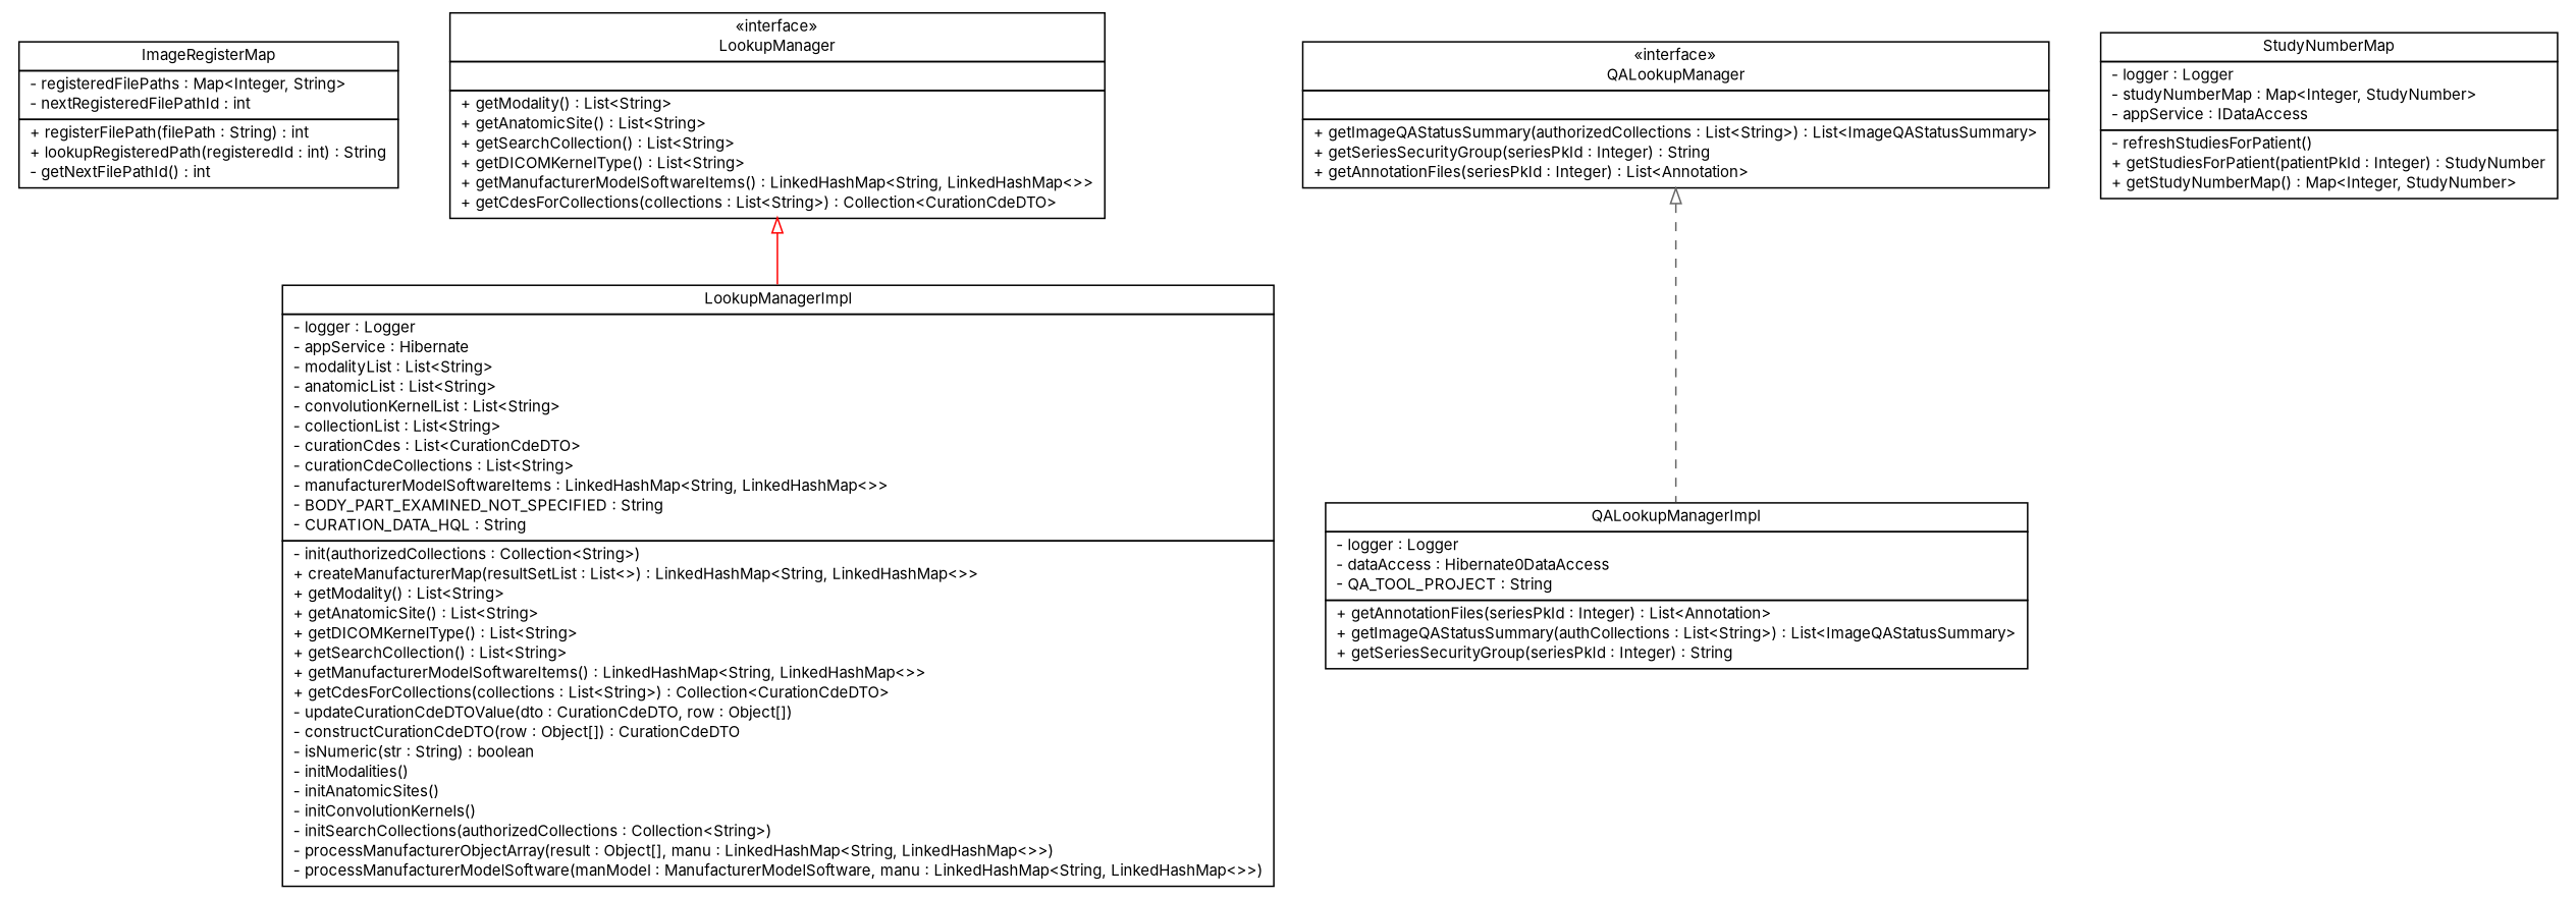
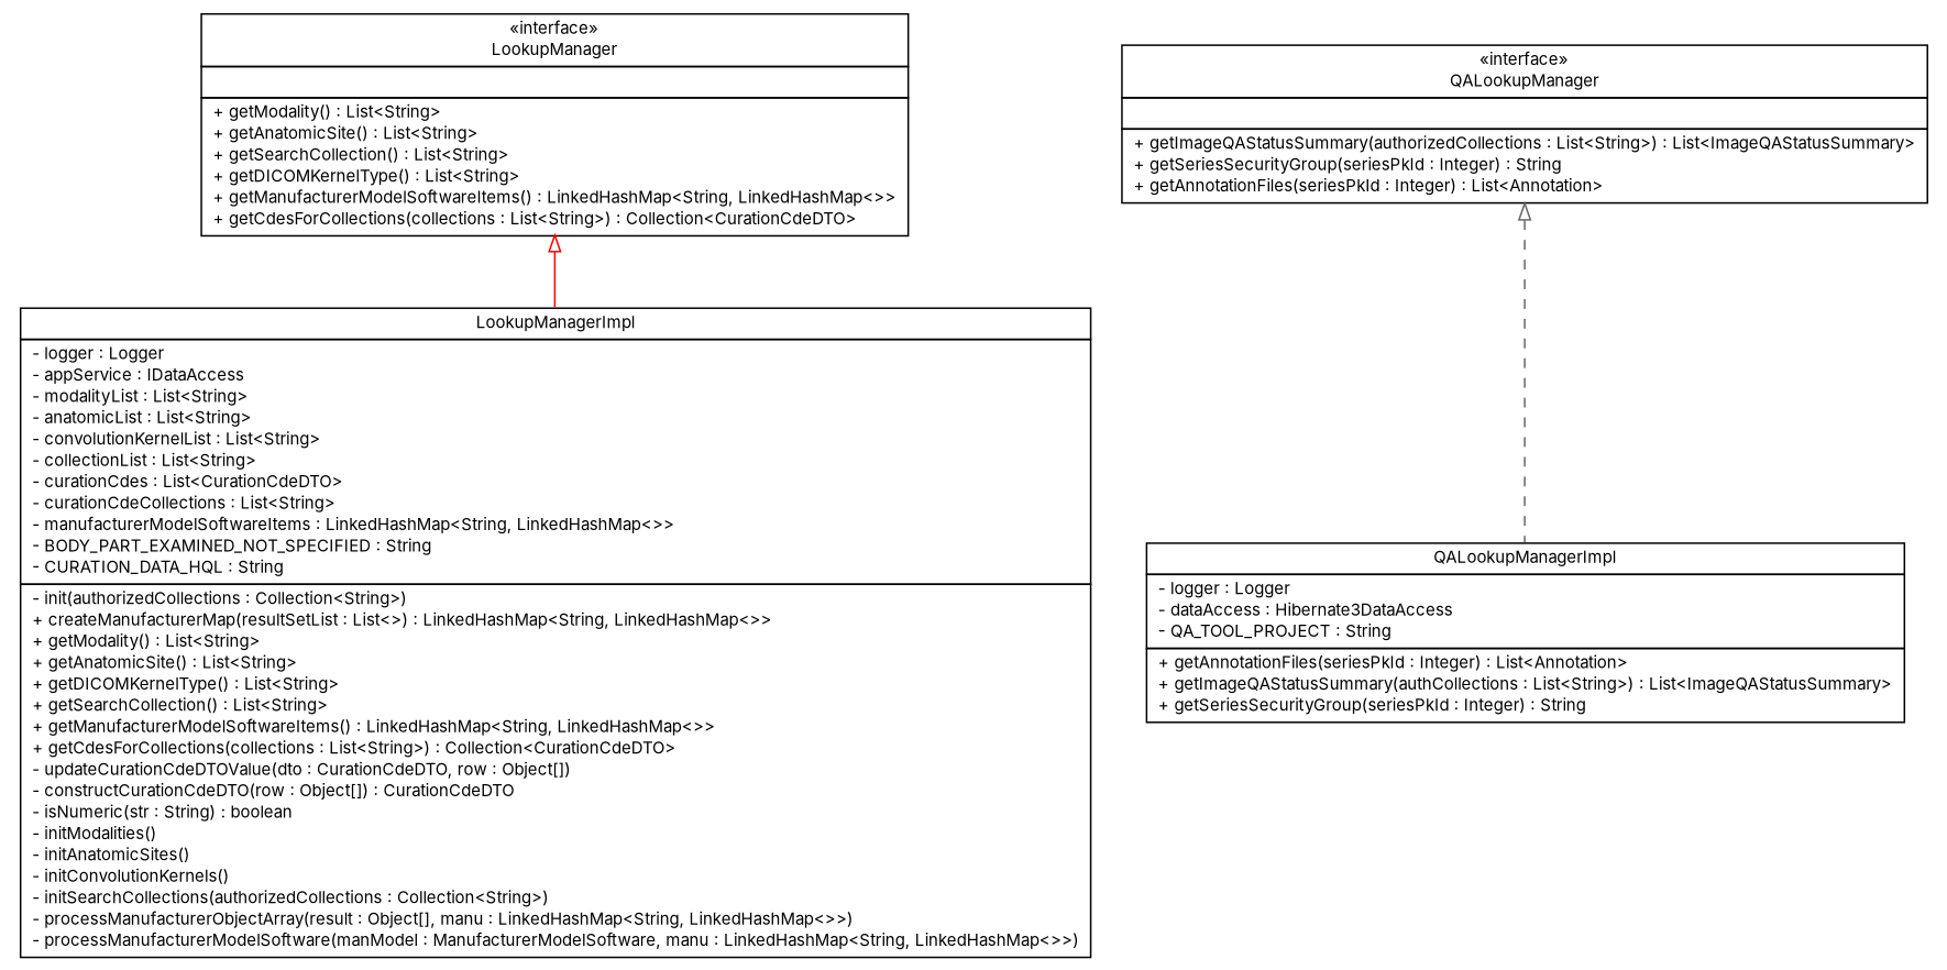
  digraph {
    fontname=Inter
    node [fontcolor=black fontname=Inter fontsize=10.0 shape=plaintext]
    edge [arrowtail=empty dir=back fontname=Inter fontsize=10 headport=p labelfontname=Helvetica labelfontsize=10 tailport=p]
-   n1 [label=<<table border="0" cellborder="1" cellspacing="0" cellpadding="2" port="p" href="./ImageRegisterMap.html"> 		<tr><td><table border="0" cellspacing="0" cellpadding="1"> 			<tr><td> ImageRegisterMap </td></tr> 		</table></td></tr> 		<tr><td><table border="0" cellspacing="0" cellpadding="1"> 			<tr><td align="left"> - registeredFilePaths : Map&lt;Integer, String&gt; </td></tr> 			<tr><td align="left"> - nextRegisteredFilePathId : int </td></tr> 		</table></td></tr> 		<tr><td><table border="0" cellspacing="0" cellpadding="1"> 			<tr><td align="left"> + registerFilePath(filePath : String) : int </td></tr> 			<tr><td align="left"> + lookupRegisteredPath(registeredId : int) : String </td></tr> 			<tr><td align="left"> - getNextFilePathId() : int </td></tr> 		</table></td></tr> 		</table>>]
    n2 [label=<<table border="0" cellborder="1" cellspacing="0" cellpadding="2" port="p" href="./LookupManager.html"> 		<tr><td><table border="0" cellspacing="0" cellpadding="1"> 			<tr><td> &laquo;interface&raquo; </td></tr> 			<tr><td> LookupManager </td></tr> 		</table></td></tr> 		<tr><td><table border="0" cellspacing="0" cellpadding="1"> 			<tr><td align="left">  </td></tr> 		</table></td></tr> 		<tr><td><table border="0" cellspacing="0" cellpadding="1"> 			<tr><td align="left"> + getModality() : List&lt;String&gt; </td></tr> 			<tr><td align="left"> + getAnatomicSite() : List&lt;String&gt; </td></tr> 			<tr><td align="left"> + getSearchCollection() : List&lt;String&gt; </td></tr> 			<tr><td align="left"> + getDICOMKernelType() : List&lt;String&gt; </td></tr> 			<tr><td align="left"> + getManufacturerModelSoftwareItems() : LinkedHashMap&lt;String, LinkedHashMap&lt;&gt;&gt; </td></tr> 			<tr><td align="left"> + getCdesForCollections(collections : List&lt;String&gt;) : Collection&lt;CurationCdeDTO&gt; </td></tr> 		</table></td></tr> 		</table>>]
-   n3 [label=<<table border="0" cellborder="1" cellspacing="0" cellpadding="2" port="p" href="./LookupManagerImpl.html"> 		<tr><td><table border="0" cellspacing="0" cellpadding="1"> 			<tr><td> LookupManagerImpl </td></tr> 		</table></td></tr> 		<tr><td><table border="0" cellspacing="0" cellpadding="1"> 			<tr><td align="left"> - logger : Logger </td></tr> 			<tr><td align="left"> - appService : Hibernate </td></tr> 			<tr><td align="left"> - modalityList : List&lt;String&gt; </td></tr> 			<tr><td align="left"> - anatomicList : List&lt;String&gt; </td></tr> 			<tr><td align="left"> - convolutionKernelList : List&lt;String&gt; </td></tr> 			<tr><td align="left"> - collectionList : List&lt;String&gt; </td></tr> 			<tr><td align="left"> - curationCdes : List&lt;CurationCdeDTO&gt; </td></tr> 			<tr><td align="left"> - curationCdeCollections : List&lt;String&gt; </td></tr> 			<tr><td align="left"> - manufacturerModelSoftwareItems : LinkedHashMap&lt;String, LinkedHashMap&lt;&gt;&gt; </td></tr> 			<tr><td align="left"> - BODY_PART_EXAMINED_NOT_SPECIFIED : String </td></tr> 			<tr><td align="left"> - CURATION_DATA_HQL : String </td></tr> 		</table></td></tr> 		<tr><td><table border="0" cellspacing="0" cellpadding="1"> 			<tr><td align="left"> - init(authorizedCollections : Collection&lt;String&gt;) </td></tr> 			<tr><td align="left"> + createManufacturerMap(resultSetList : List&lt;&gt;) : LinkedHashMap&lt;String, LinkedHashMap&lt;&gt;&gt; </td></tr> 			<tr><td align="left"> + getModality() : List&lt;String&gt; </td></tr> 			<tr><td align="left"> + getAnatomicSite() : List&lt;String&gt; </td></tr> 			<tr><td align="left"> + getDICOMKernelType() : List&lt;String&gt; </td></tr> 			<tr><td align="left"> + getSearchCollection() : List&lt;String&gt; </td></tr> 			<tr><td align="left"> + getManufacturerModelSoftwareItems() : LinkedHashMap&lt;String, LinkedHashMap&lt;&gt;&gt; </td></tr> 			<tr><td align="left"> + getCdesForCollections(collections : List&lt;String&gt;) : Collection&lt;CurationCdeDTO&gt; </td></tr> 			<tr><td align="left"> - updateCurationCdeDTOValue(dto : CurationCdeDTO, row : Object[]) </td></tr> 			<tr><td align="left"> - constructCurationCdeDTO(row : Object[]) : CurationCdeDTO </td></tr> 			<tr><td align="left"> - isNumeric(str : String) : boolean </td></tr> 			<tr><td align="left"> - initModalities() </td></tr> 			<tr><td align="left"> - initAnatomicSites() </td></tr> 			<tr><td align="left"> - initConvolutionKernels() </td></tr> 			<tr><td align="left"> - initSearchCollections(authorizedCollections : Collection&lt;String&gt;) </td></tr> 			<tr><td align="left"> - processManufacturerObjectArray(result : Object[], manu : LinkedHashMap&lt;String, LinkedHashMap&lt;&gt;&gt;) </td></tr> 			<tr><td align="left"> - processManufacturerModelSoftware(manModel : ManufacturerModelSoftware, manu : LinkedHashMap&lt;String, LinkedHashMap&lt;&gt;&gt;) </td></tr> 		</table></td></tr> 		</table>>]
+   n3 [label=<<table border="0" cellborder="1" cellspacing="0" cellpadding="2" port="p" href="./LookupManagerImpl.html"> 		<tr><td><table border="0" cellspacing="0" cellpadding="1"> 			<tr><td> LookupManagerImpl </td></tr> 		</table></td></tr> 		<tr><td><table border="0" cellspacing="0" cellpadding="1"> 			<tr><td align="left"> - logger : Logger </td></tr> 			<tr><td align="left"> - appService : IDataAccess </td></tr> 			<tr><td align="left"> - modalityList : List&lt;String&gt; </td></tr> 			<tr><td align="left"> - anatomicList : List&lt;String&gt; </td></tr> 			<tr><td align="left"> - convolutionKernelList : List&lt;String&gt; </td></tr> 			<tr><td align="left"> - collectionList : List&lt;String&gt; </td></tr> 			<tr><td align="left"> - curationCdes : List&lt;CurationCdeDTO&gt; </td></tr> 			<tr><td align="left"> - curationCdeCollections : List&lt;String&gt; </td></tr> 			<tr><td align="left"> - manufacturerModelSoftwareItems : LinkedHashMap&lt;String, LinkedHashMap&lt;&gt;&gt; </td></tr> 			<tr><td align="left"> - BODY_PART_EXAMINED_NOT_SPECIFIED : String </td></tr> 			<tr><td align="left"> - CURATION_DATA_HQL : String </td></tr> 		</table></td></tr> 		<tr><td><table border="0" cellspacing="0" cellpadding="1"> 			<tr><td align="left"> - init(authorizedCollections : Collection&lt;String&gt;) </td></tr> 			<tr><td align="left"> + createManufacturerMap(resultSetList : List&lt;&gt;) : LinkedHashMap&lt;String, LinkedHashMap&lt;&gt;&gt; </td></tr> 			<tr><td align="left"> + getModality() : List&lt;String&gt; </td></tr> 			<tr><td align="left"> + getAnatomicSite() : List&lt;String&gt; </td></tr> 			<tr><td align="left"> + getDICOMKernelType() : List&lt;String&gt; </td></tr> 			<tr><td align="left"> + getSearchCollection() : List&lt;String&gt; </td></tr> 			<tr><td align="left"> + getManufacturerModelSoftwareItems() : LinkedHashMap&lt;String, LinkedHashMap&lt;&gt;&gt; </td></tr> 			<tr><td align="left"> + getCdesForCollections(collections : List&lt;String&gt;) : Collection&lt;CurationCdeDTO&gt; </td></tr> 			<tr><td align="left"> - updateCurationCdeDTOValue(dto : CurationCdeDTO, row : Object[]) </td></tr> 			<tr><td align="left"> - constructCurationCdeDTO(row : Object[]) : CurationCdeDTO </td></tr> 			<tr><td align="left"> - isNumeric(str : String) : boolean </td></tr> 			<tr><td align="left"> - initModalities() </td></tr> 			<tr><td align="left"> - initAnatomicSites() </td></tr> 			<tr><td align="left"> - initConvolutionKernels() </td></tr> 			<tr><td align="left"> - initSearchCollections(authorizedCollections : Collection&lt;String&gt;) </td></tr> 			<tr><td align="left"> - processManufacturerObjectArray(result : Object[], manu : LinkedHashMap&lt;String, LinkedHashMap&lt;&gt;&gt;) </td></tr> 			<tr><td align="left"> - processManufacturerModelSoftware(manModel : ManufacturerModelSoftware, manu : LinkedHashMap&lt;String, LinkedHashMap&lt;&gt;&gt;) </td></tr> 		</table></td></tr> 		</table>>]
    n4 [label=<<table border="0" cellborder="1" cellspacing="0" cellpadding="2" port="p" href="./QALookupManager.html"> 		<tr><td><table border="0" cellspacing="0" cellpadding="1"> 			<tr><td> &laquo;interface&raquo; </td></tr> 			<tr><td> QALookupManager </td></tr> 		</table></td></tr> 		<tr><td><table border="0" cellspacing="0" cellpadding="1"> 			<tr><td align="left">  </td></tr> 		</table></td></tr> 		<tr><td><table border="0" cellspacing="0" cellpadding="1"> 			<tr><td align="left"> + getImageQAStatusSummary(authorizedCollections : List&lt;String&gt;) : List&lt;ImageQAStatusSummary&gt; </td></tr> 			<tr><td align="left"> + getSeriesSecurityGroup(seriesPkId : Integer) : String </td></tr> 			<tr><td align="left"> + getAnnotationFiles(seriesPkId : Integer) : List&lt;Annotation&gt; </td></tr> 		</table></td></tr> 		</table>>]
-   n5 [label=<<table border="0" cellborder="1" cellspacing="0" cellpadding="2" port="p" href="./QALookupManagerImpl.html"> 		<tr><td><table border="0" cellspacing="0" cellpadding="1"> 			<tr><td> QALookupManagerImpl </td></tr> 		</table></td></tr> 		<tr><td><table border="0" cellspacing="0" cellpadding="1"> 			<tr><td align="left"> - logger : Logger </td></tr> 			<tr><td align="left"> - dataAccess : Hibernate0DataAccess </td></tr> 			<tr><td align="left"> - QA_TOOL_PROJECT : String </td></tr> 		</table></td></tr> 		<tr><td><table border="0" cellspacing="0" cellpadding="1"> 			<tr><td align="left"> + getAnnotationFiles(seriesPkId : Integer) : List&lt;Annotation&gt; </td></tr> 			<tr><td align="left"> + getImageQAStatusSummary(authCollections : List&lt;String&gt;) : List&lt;ImageQAStatusSummary&gt; </td></tr> 			<tr><td align="left"> + getSeriesSecurityGroup(seriesPkId : Integer) : String </td></tr> 		</table></td></tr> 		</table>>]
-   n6 [label=<<table border="0" cellborder="1" cellspacing="0" cellpadding="2" port="p" href="./StudyNumberMap.html"> 		<tr><td><table border="0" cellspacing="0" cellpadding="1"> 			<tr><td> StudyNumberMap </td></tr> 		</table></td></tr> 		<tr><td><table border="0" cellspacing="0" cellpadding="1"> 			<tr><td align="left"> - logger : Logger </td></tr> 			<tr><td align="left"> - studyNumberMap : Map&lt;Integer, StudyNumber&gt; </td></tr> 			<tr><td align="left"> - appService : IDataAccess </td></tr> 		</table></td></tr> 		<tr><td><table border="0" cellspacing="0" cellpadding="1"> 			<tr><td align="left"> - refreshStudiesForPatient() </td></tr> 			<tr><td align="left"> + getStudiesForPatient(patientPkId : Integer) : StudyNumber </td></tr> 			<tr><td align="left"> + getStudyNumberMap() : Map&lt;Integer, StudyNumber&gt; </td></tr> 		</table></td></tr> 		</table>>]
+   n5 [label=<<table border="0" cellborder="1" cellspacing="0" cellpadding="2" port="p" href="./QALookupManagerImpl.html"> 		<tr><td><table border="0" cellspacing="0" cellpadding="1"> 			<tr><td> QALookupManagerImpl </td></tr> 		</table></td></tr> 		<tr><td><table border="0" cellspacing="0" cellpadding="1"> 			<tr><td align="left"> - logger : Logger </td></tr> 			<tr><td align="left"> - dataAccess : Hibernate3DataAccess </td></tr> 			<tr><td align="left"> - QA_TOOL_PROJECT : String </td></tr> 		</table></td></tr> 		<tr><td><table border="0" cellspacing="0" cellpadding="1"> 			<tr><td align="left"> + getAnnotationFiles(seriesPkId : Integer) : List&lt;Annotation&gt; </td></tr> 			<tr><td align="left"> + getImageQAStatusSummary(authCollections : List&lt;String&gt;) : List&lt;ImageQAStatusSummary&gt; </td></tr> 			<tr><td align="left"> + getSeriesSecurityGroup(seriesPkId : Integer) : String </td></tr> 		</table></td></tr> 		</table>>]
    n2 -> n3 [color=red style=solid]
    n4 -> n5 [color=gray40 style=dashed]
  }
